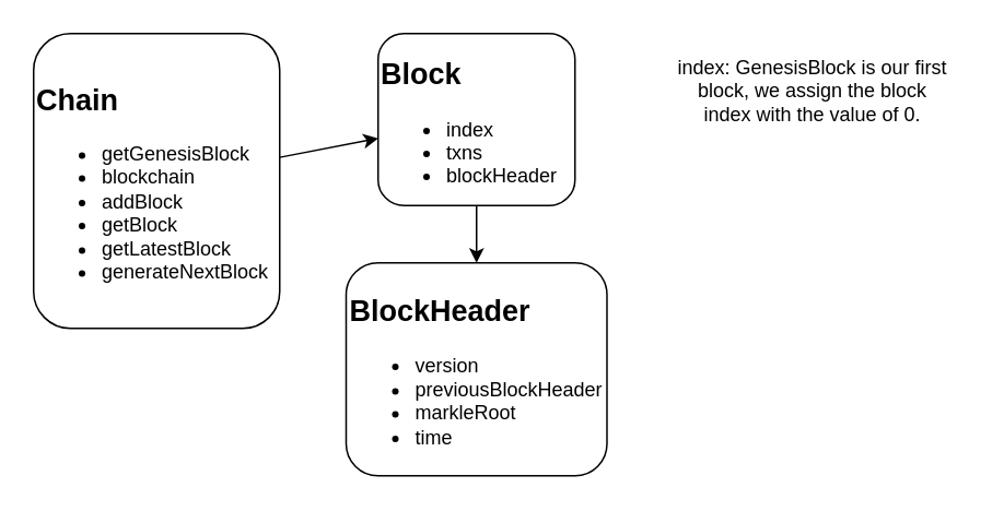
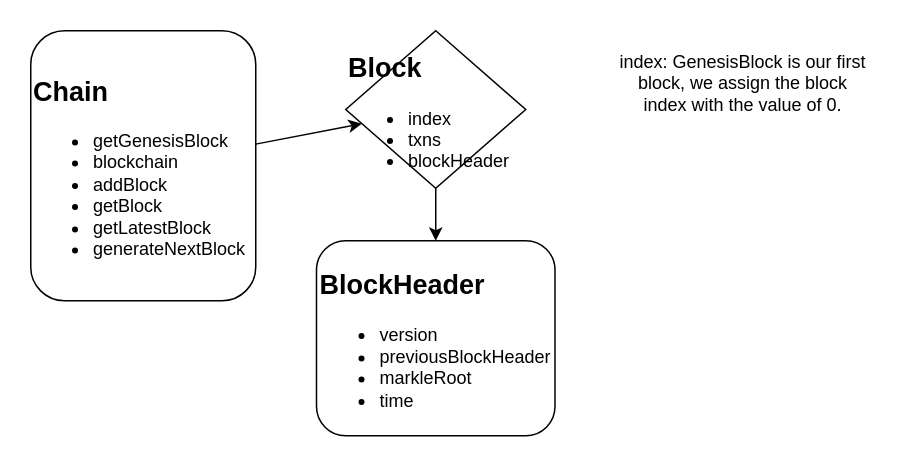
  <mxCell id="0" />
  <mxCell id="1" parent="0" />
  <mxCell id="2" value="" style="edgeStyle=none;html=1;" parent="1" source="3" target="5" edge="1"><mxGeometry relative="1" as="geometry" /></mxCell>
  <mxCell id="3" value="&lt;h2&gt;&lt;b&gt;Chain&lt;/b&gt;&lt;/h2&gt;&lt;ul&gt;&lt;li&gt;getGenesisBlock&lt;/li&gt;&lt;li&gt;blockchain&lt;/li&gt;&lt;li&gt;addBlock&lt;/li&gt;&lt;li&gt;getBlock&lt;/li&gt;&lt;li&gt;getLatestBlock&lt;/li&gt;&lt;li&gt;generateNextBlock&lt;/li&gt;&lt;/ul&gt;" style="rounded=1;whiteSpace=wrap;html=1;align=left;" parent="1" vertex="1"><mxGeometry x="20" y="20" width="150" height="180" as="geometry" /></mxCell>
  <mxCell id="4" value="" style="edgeStyle=none;html=1;" parent="1" source="5" target="6" edge="1"><mxGeometry relative="1" as="geometry" /></mxCell>
- <mxCell id="5" value="&lt;h2&gt;Block&lt;/h2&gt;&lt;div&gt;&lt;ul&gt;&lt;li&gt;index&lt;/li&gt;&lt;li&gt;txns&lt;/li&gt;&lt;li&gt;blockHeader&lt;/li&gt;&lt;/ul&gt;&lt;/div&gt;" style="rounded=1;whiteSpace=wrap;html=1;align=left;" parent="1" vertex="1"><mxGeometry x="230" y="20" width="120" height="105" as="geometry" /></mxCell>
+ <mxCell id="5" value="&lt;h2&gt;Block&lt;/h2&gt;&lt;div&gt;&lt;ul&gt;&lt;li&gt;index&lt;/li&gt;&lt;li&gt;txns&lt;/li&gt;&lt;li&gt;blockHeader&lt;/li&gt;&lt;/ul&gt;&lt;/div&gt;" style="rhombus;whiteSpace=wrap;html=1;align=left;" parent="1" vertex="1"><mxGeometry x="230" y="20" width="120" height="105" as="geometry" /></mxCell>
  <mxCell id="6" value="&lt;h2&gt;BlockHeader&lt;/h2&gt;&lt;div&gt;&lt;ul&gt;&lt;li&gt;version&lt;/li&gt;&lt;li&gt;previousBlockHeader&lt;/li&gt;&lt;li&gt;markleRoot&lt;/li&gt;&lt;li&gt;time&lt;/li&gt;&lt;/ul&gt;&lt;/div&gt;" style="whiteSpace=wrap;html=1;align=left;rounded=1;" parent="1" vertex="1"><mxGeometry x="210.5" y="160" width="159" height="130" as="geometry" /></mxCell>
  <mxCell id="7" value="index: GenesisBlock is our first block, we assign the block index with the value of 0." style="text;html=1;strokeColor=none;fillColor=none;align=center;verticalAlign=middle;whiteSpace=wrap;rounded=0;" parent="1" vertex="1"><mxGeometry x="410" y="30" width="170" height="50" as="geometry" /></mxCell>
  <mxCell id="8" value="txns: This is the raw transaction in the block. I don’t want to focus on just cryptocurrencies in this article, so think of this as any type of data you want to store." style="text;html=1;strokeColor=none;fillColor=none;align=center;verticalAlign=middle;whiteSpace=wrap;rounded=0;fontColor=#FFFFFF;" parent="1" vertex="1"><mxGeometry x="400" y="120" width="190" height="70" as="geometry" /></mxCell>
